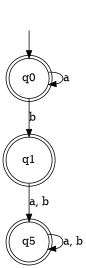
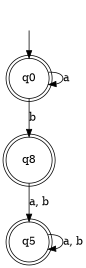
  digraph {
    node [shape=doublecircle]
    n1 [label=q5]
-   q1
+   q1 [label=q8]
    _nil [style=invis shape=""]
    q0
    n1 -> n1 [label="a, b"]
    q1 -> n1 [label="a, b"]
    _nil -> q0
    q0 -> q1 [label=b]
    q0 -> q0 [label=a]
  }
